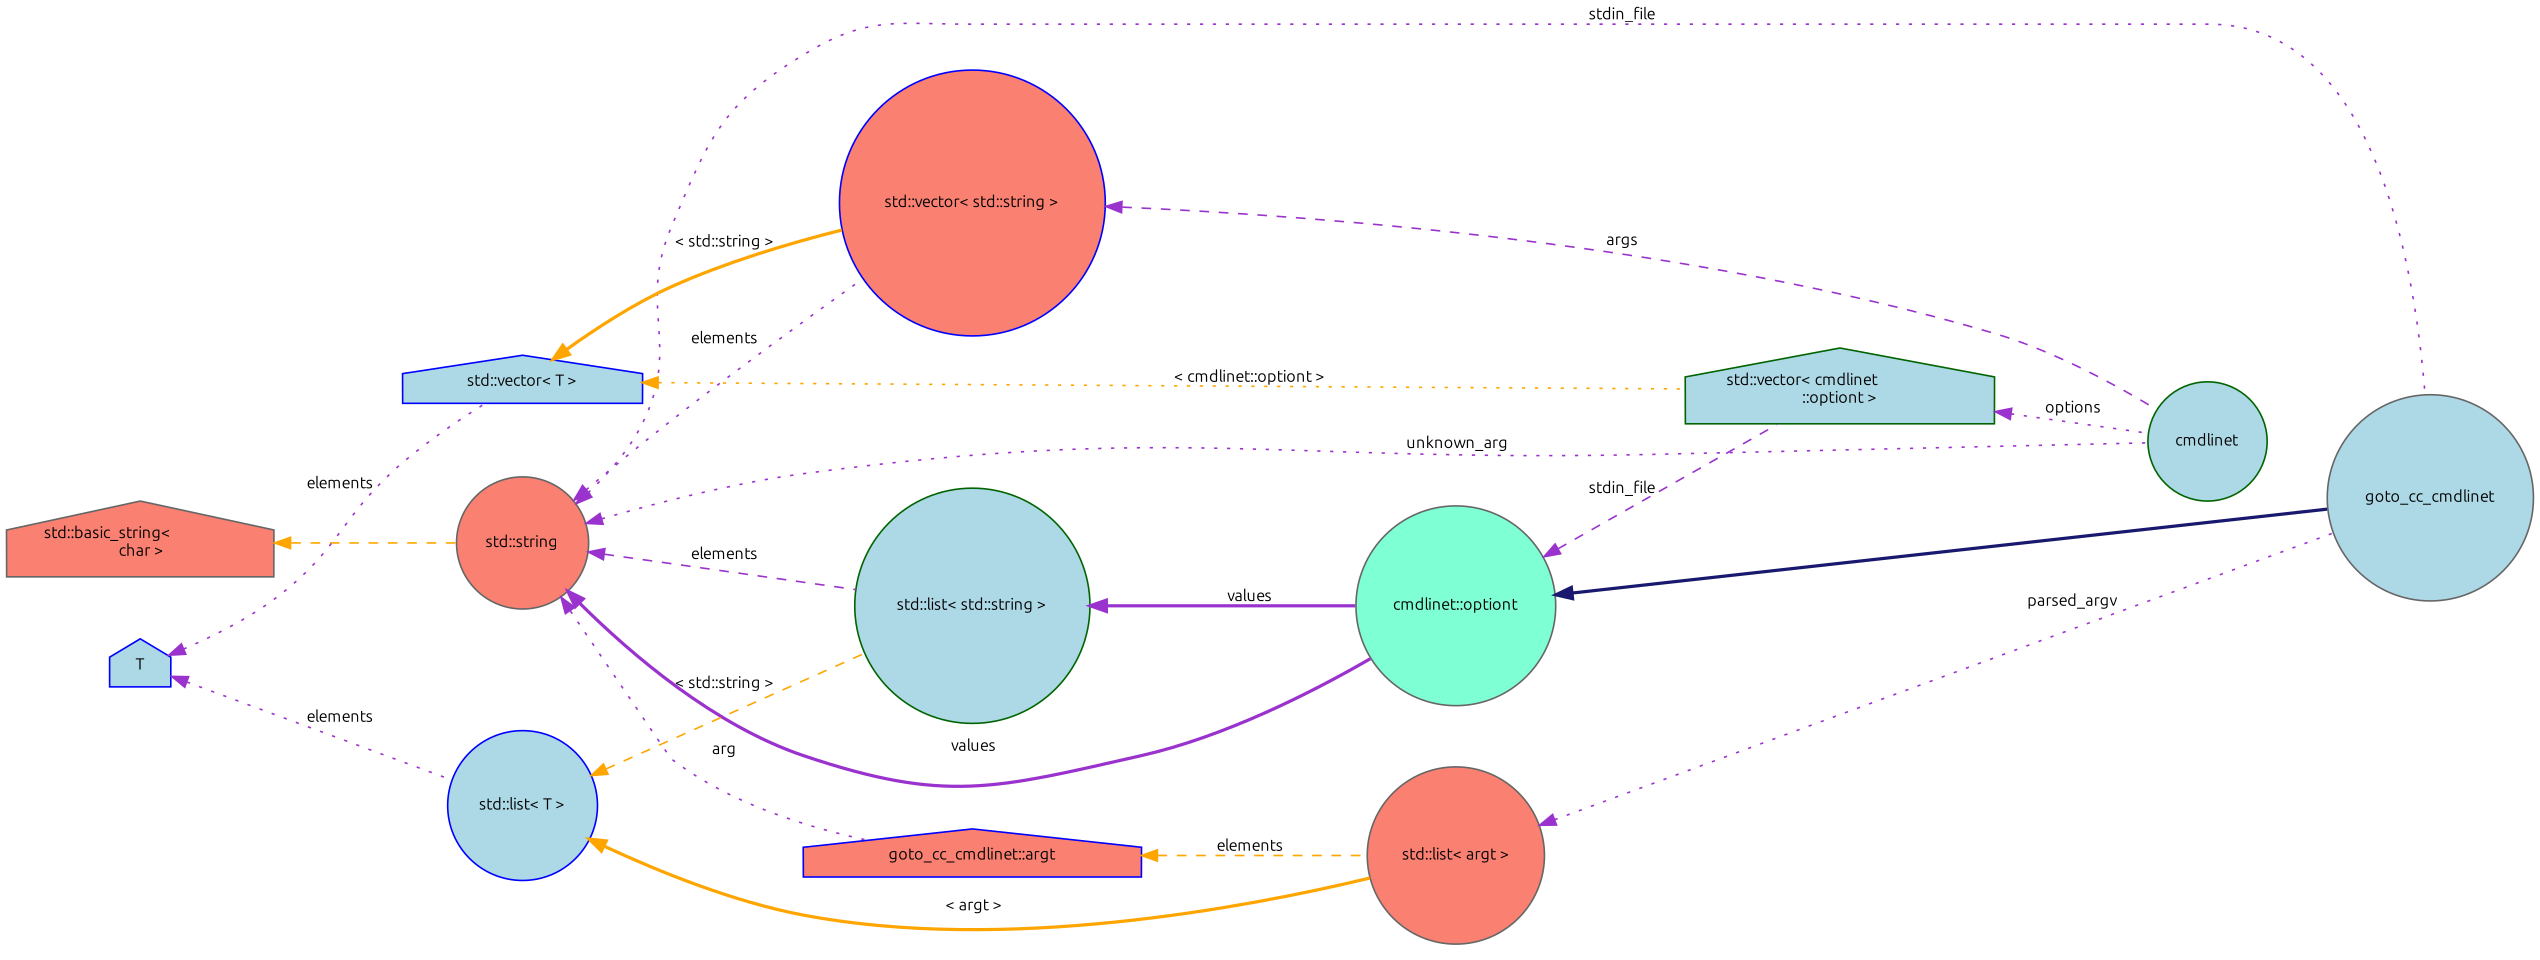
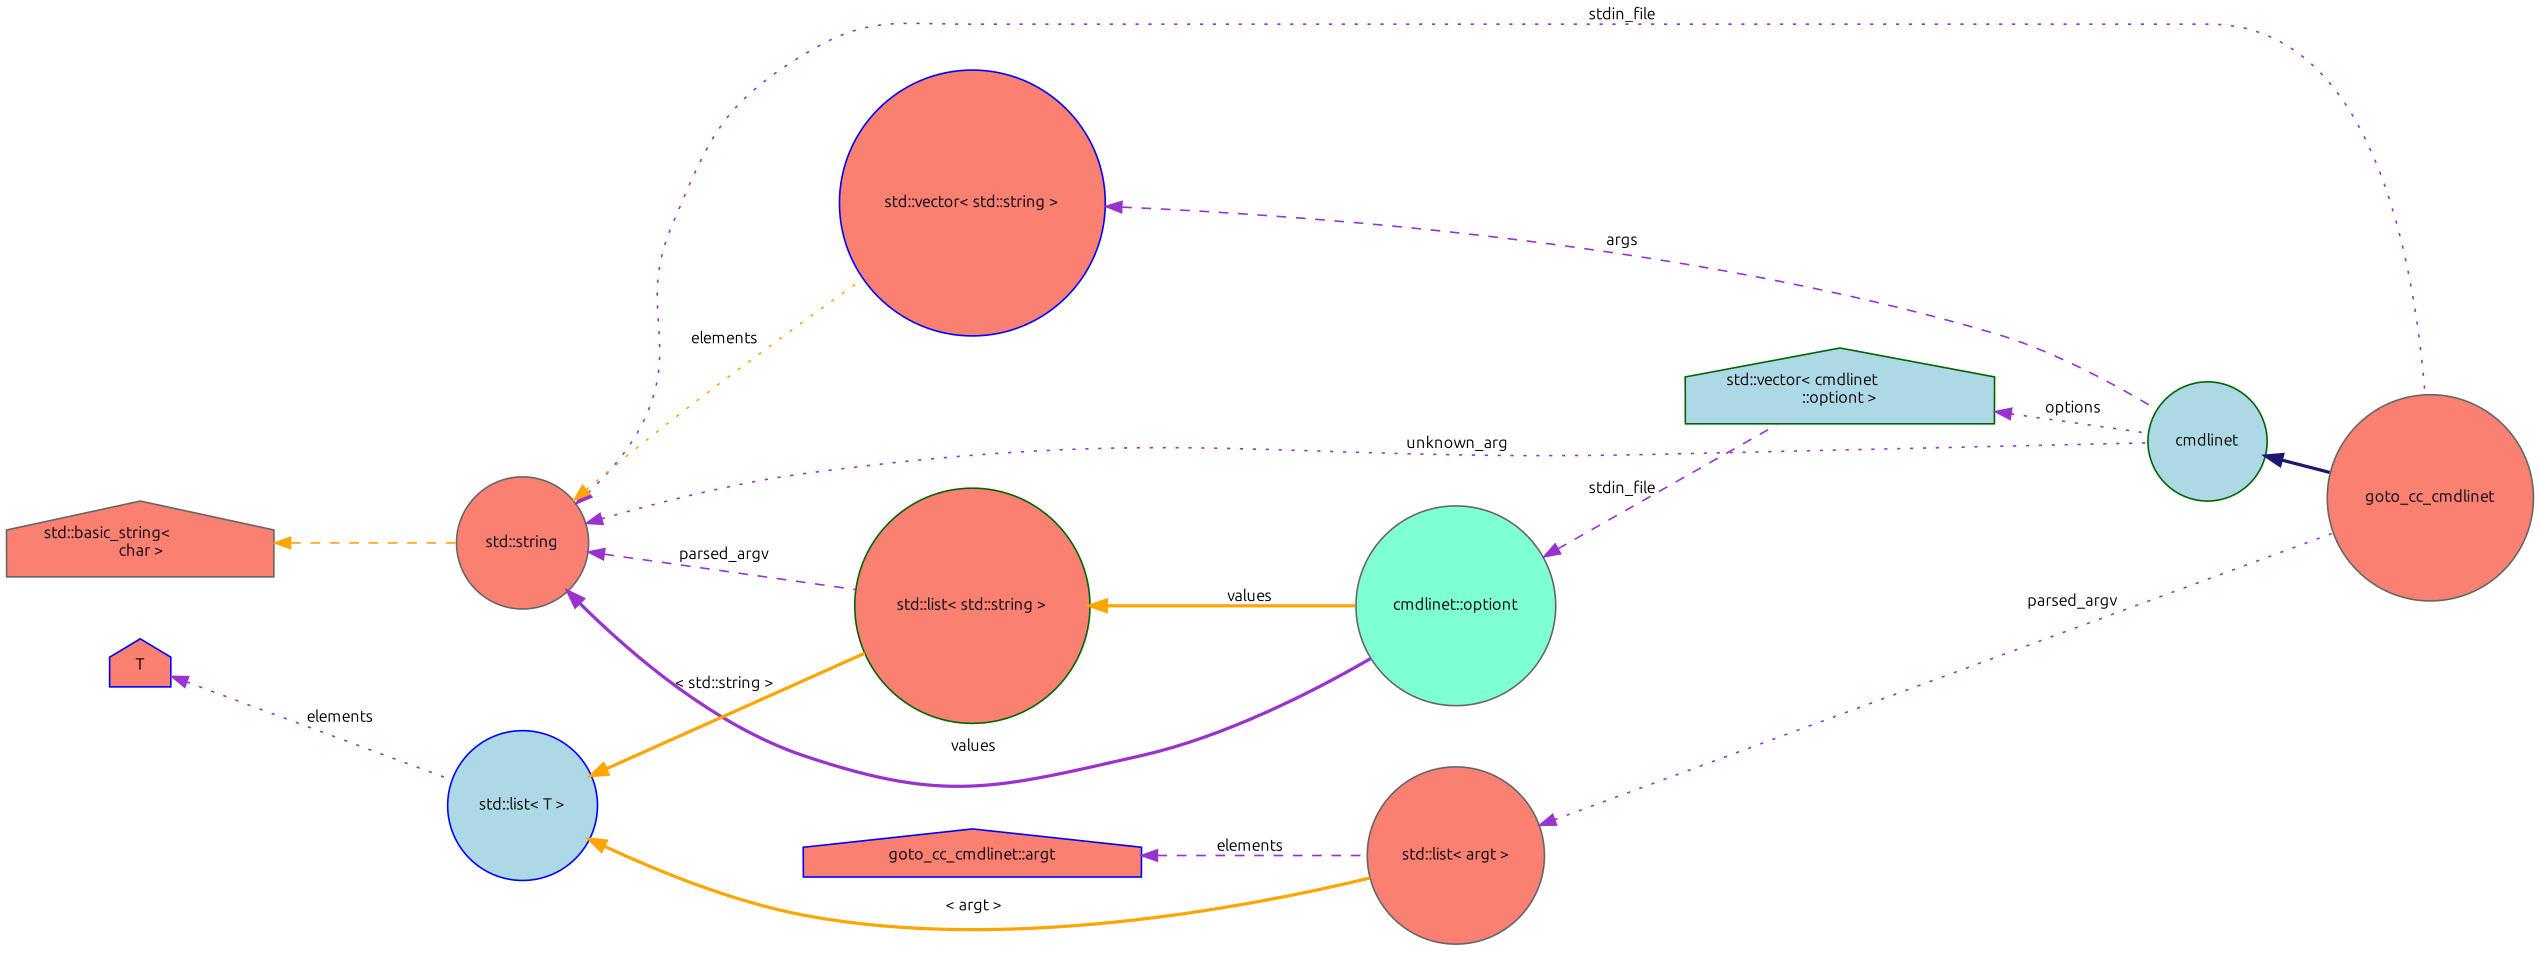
  digraph {
    fontname=Ubuntu
    rankdir=LR
    node [color=gray40 fillcolor=salmon fontname=Ubuntu fontsize=10 shape=circle style=filled]
    edge [color=darkorchid3 dir=back fontname=Ubuntu fontsize=10 labelfontname=Helvetica labelfontsize=10 style=dotted]
-   n1 [fillcolor=lightblue fontcolor=black height=0.2 label=goto_cc_cmdlinet width=0.4]
+   n1 [fontcolor=black height=0.2 label=goto_cc_cmdlinet width=0.4]
    n2 [color=darkgreen fillcolor=lightblue height=0.2 label=cmdlinet width=0.4]
    n3 [color=darkgreen fillcolor=lightblue height=0.2 label="std::vector\< cmdlinet\l::optiont \>" shape=house width=0.4]
    n4 [fillcolor=aquamarine height=0.2 label="cmdlinet::optiont" width=0.4]
    n5 [height=0.2 label="std::string" width=0.4]
-   n6 [color=darkgreen fillcolor=lightblue height=0.2 label="std::list\< std::string \>" width=0.4]
+   n6 [color=darkgreen height=0.2 label="std::list\< std::string \>" width=0.4]
    n7 [color=blue height=0.2 label="std::vector\< std::string \>" width=0.4]
    n8 [color=blue height=0.2 label="goto_cc_cmdlinet::argt" shape=house width=0.4]
    n9 [height=0.2 label="std::list\< argt \>" width=0.4]
    n10 [height=0.2 label="std::basic_string\<\l char \>" shape=house width=0.4]
    n11 [color=blue fillcolor=lightblue height=0.2 label="std::list\< T \>" width=0.4]
-   n12 [color=blue fillcolor=lightblue height=0.2 label=T shape=house width=0.4]
-   n13 [color=blue fillcolor=lightblue height=0.2 label="std::vector\< T \>" shape=house width=0.4]
-   n4 -> n1 [color=midnightblue style=bold]
+   n12 [color=blue height=0.2 label=T shape=house width=0.4]
+   n2 -> n1 [color=midnightblue style=bold]
    n3 -> n2 [label=" options"]
    n4 -> n3 [label=" stdin_file" style=dashed]
    n5 -> n1 [label=" stdin_file"]
    n5 -> n2 [label=" unknown_arg"]
    n5 -> n4 [label=" values" style=bold]
-   n5 -> n6 [label=" elements" style=dashed]
-   n5 -> n7 [label=" elements"]
-   n5 -> n8 [label=" arg"]
-   n6 -> n4 [label=" values" style=bold]
+   n5 -> n6 [label=" parsed_argv" style=dashed]
+   n5 -> n7 [color=orange label=" elements"]
+   n6 -> n4 [color=orange label=" values" style=bold]
    n7 -> n2 [label=" args" style=dashed]
-   n8 -> n9 [color=orange label=" elements" style=dashed]
+   n8 -> n9 [label=" elements" style=dashed]
    n9 -> n1 [label=" parsed_argv"]
    n10 -> n5 [color=orange style=dashed]
-   n11 -> n6 [color=orange label=" \< std::string \>" style=dashed]
+   n11 -> n6 [color=orange label=" \< std::string \>" style=bold]
    n11 -> n9 [color=orange label=" \< argt \>" style=bold]
    n12 -> n11 [label=" elements"]
-   n12 -> n13 [label=" elements"]
-   n13 -> n3 [color=orange label=" \< cmdlinet::optiont \>"]
-   n13 -> n7 [color=orange label=" \< std::string \>" style=bold]
  }
